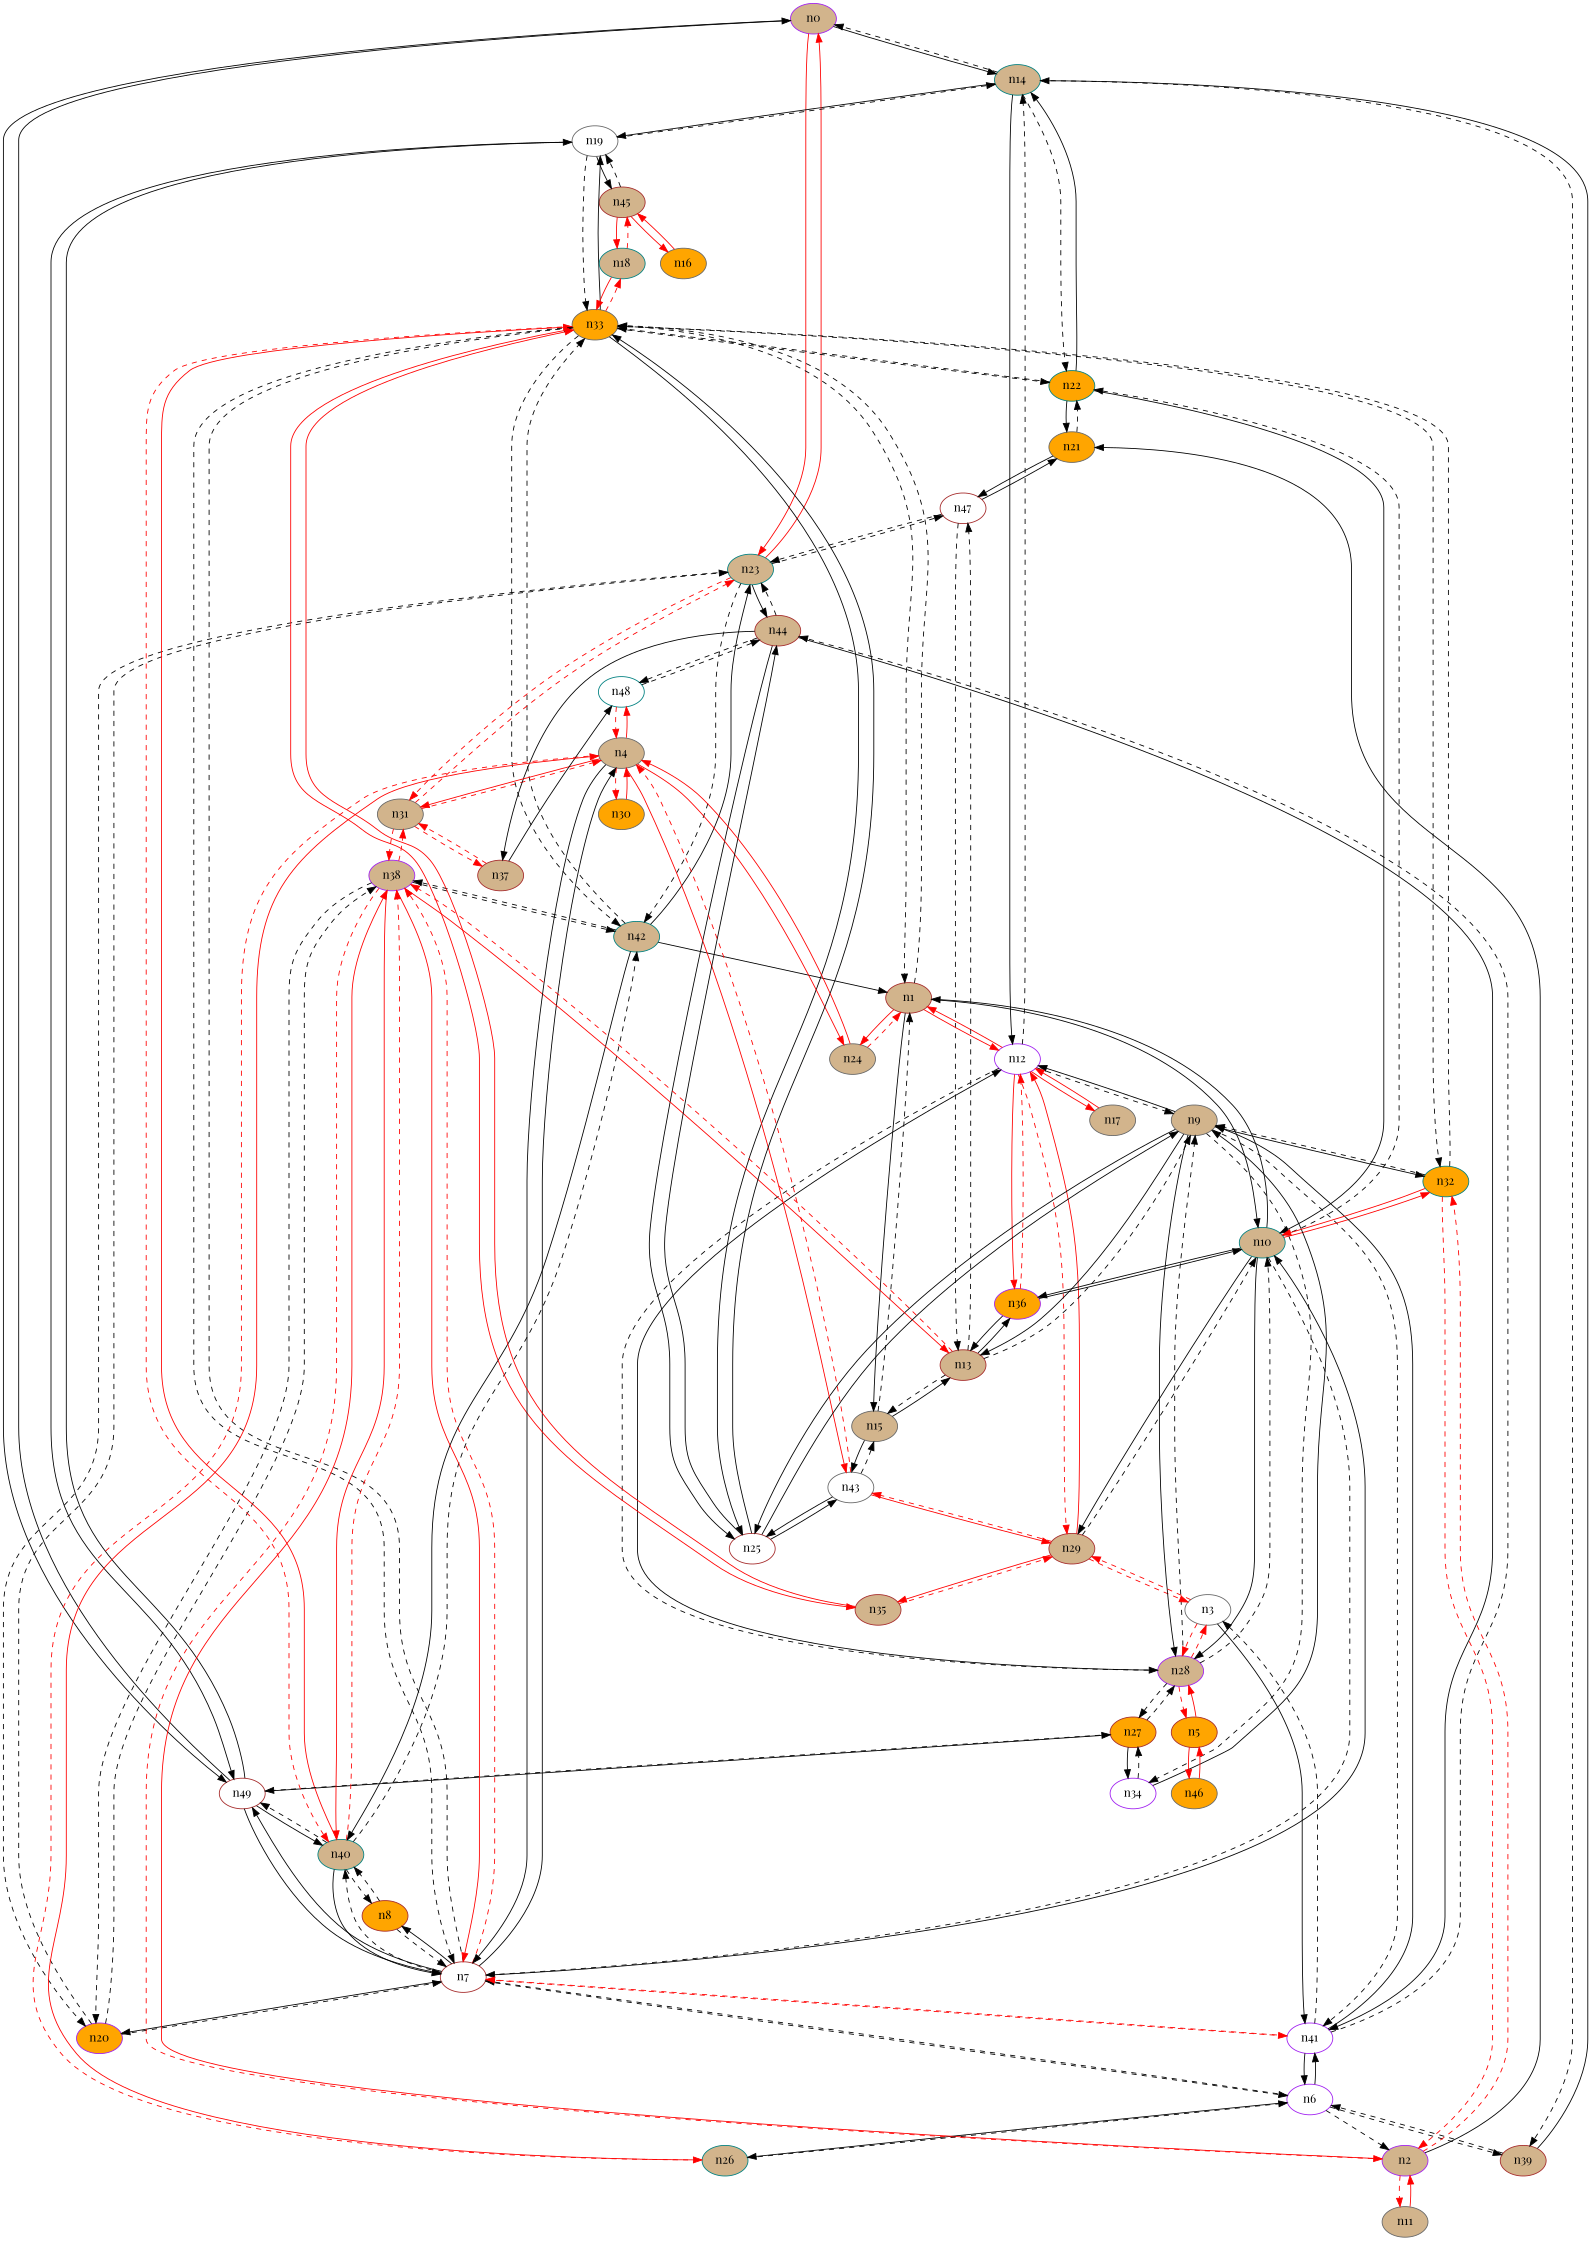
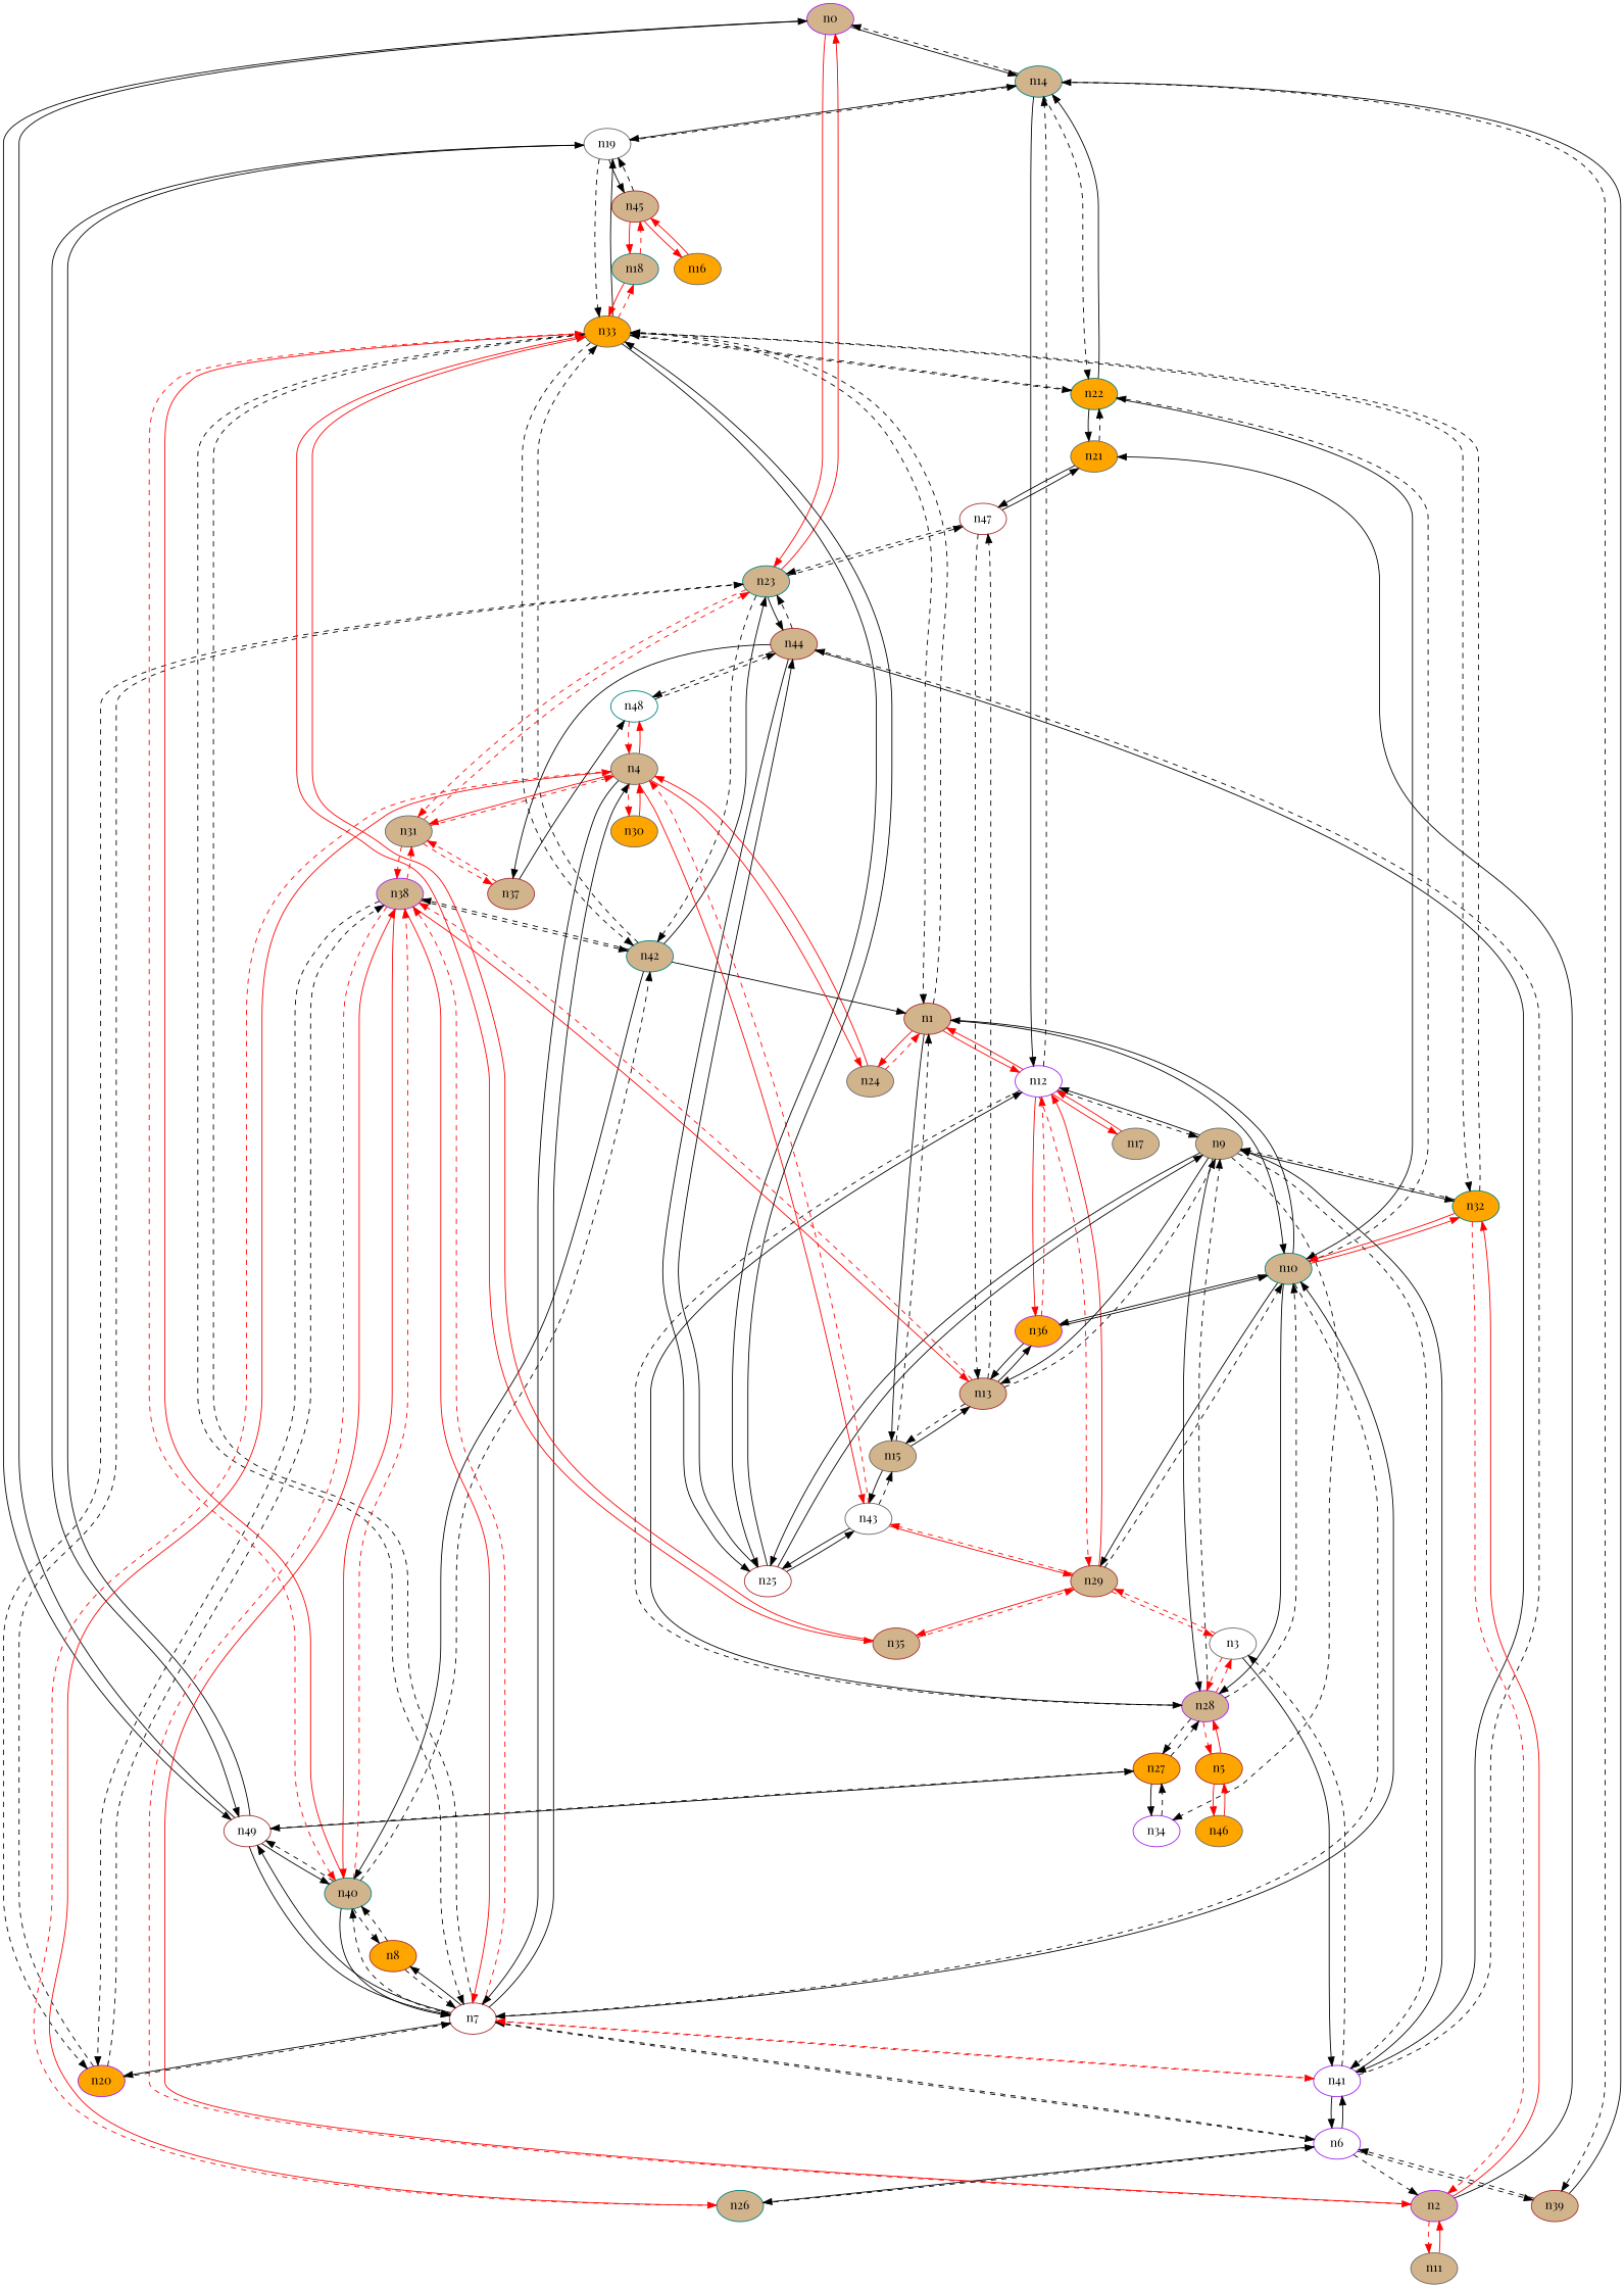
  strict digraph {
    fontname="Playfair Display"
    node [color=brown fillcolor=tan fontname="Playfair Display" style=filled type=switch]
    edge [dst_port=0 fontname="Playfair Display" src_port=0 style=solid]
    n0 [color=purple type=host]
    n14 [color=teal]
    n23 [color=teal type=host]
    n49 [fillcolor=white]
    n12 [color=purple fillcolor=white]
    n39
    n22 [color=teal fillcolor=orange]
    n19 [color=gray40 fillcolor=white]
    n42 [color=teal]
    n31 [color=gray40]
    n20 [color=purple fillcolor=orange]
    n47 [fillcolor=white]
    n44
    n7 [fillcolor=white]
    n40 [color=teal]
    n27 [fillcolor=orange]
    n1
    n28 [color=purple]
    n29
    n36 [color=purple fillcolor=orange type=host]
    n9 [color=gray40]
    n17 [color=gray40 type=host]
    n6 [color=purple fillcolor=white]
    n10 [color=teal type=host]
    n33 [color=gray40 fillcolor=orange]
    n21 [color=gray40 fillcolor=orange]
    n45
    n38 [color=purple type=host]
    n4 [color=gray40]
    n37 [type=host]
    n13 [type=host]
    n25 [fillcolor=white]
    n41 [color=purple fillcolor=white type=host]
    n48 [color=teal fillcolor=white type=host]
    n8 [fillcolor=orange]
    n34 [color=purple fillcolor=white]
    n15 [color=gray40]
    n24 [color=gray40]
    n32 [color=teal fillcolor=orange]
    n43 [color=gray40 fillcolor=white]
    n18 [color=teal]
    n35
    n2 [color=purple]
    n3 [color=gray40 fillcolor=white]
    n5 [fillcolor=orange]
    n26 [color=teal type=host]
    n30 [color=gray40 fillcolor=orange type=host]
    n11 [color=gray40 type=host]
    n46 [color=gray40 fillcolor=orange type=host]
    n16 [color=gray40 fillcolor=orange type=host]
    n0 -> n14
    n0 -> n23 [color="#FF0000"]
    n0 -> n49
    n14 -> n0 [style=dashed]
    n14 -> n12
    n14 -> n39 [style=dashed]
    n14 -> n22 [style=dashed]
    n14 -> n19
    n23 -> n0 [color="#FF0000"]
    n23 -> n42 [style=dashed]
    n23 -> n31 [color="#FF0000" style=dashed]
    n23 -> n20 [style=dashed]
    n23 -> n47 [style=dashed]
    n23 -> n44
    n49 -> n0
    n49 -> n19
    n49 -> n7
    n49 -> n40
    n49 -> n27
    n12 -> n14 [style=dashed]
    n12 -> n1 [color="#FF0000"]
    n12 -> n28 [style=dashed]
    n12 -> n29 [color="#FF0000" style=dashed]
    n12 -> n36 [color="#FF0000"]
    n12 -> n9 [style=dashed]
    n12 -> n17 [color="#FF0000"]
    n39 -> n14
    n39 -> n6 [style=dashed]
    n22 -> n14
    n22 -> n10
    n22 -> n33 [style=dashed]
    n22 -> n21
    n19 -> n14 [style=dashed]
    n19 -> n49
    n19 -> n33 [style=dashed]
    n19 -> n45
    n42 -> n23
    n42 -> n40
    n42 -> n1
    n42 -> n33 [style=dashed]
    n42 -> n38 [style=dashed]
    n31 -> n23 [color="#FF0000" style=dashed]
    n31 -> n38 [color="#FF0000" style=dashed]
    n31 -> n4 [color="#FF0000" style=dashed]
    n31 -> n37 [color="#FF0000" style=dashed]
    n20 -> n23 [style=dashed]
    n20 -> n7 [style=dashed]
    n20 -> n38 [style=dashed]
    n47 -> n23 [style=dashed]
    n47 -> n21
    n47 -> n13 [style=dashed]
    n44 -> n23 [style=dashed]
    n44 -> n37
    n44 -> n25
    n44 -> n41
    n44 -> n48 [style=dashed]
    n7 -> n49
    n7 -> n20
    n7 -> n40 [style=dashed]
    n7 -> n6 [style=dashed]
    n7 -> n10
    n7 -> n33 [style=dashed]
    n7 -> n38 [color="#FF0000" style=dashed]
    n7 -> n4
    n7 -> n41 [color="#FF0000" style=dashed]
    n7 -> n8
    n40 -> n49 [style=dashed]
    n40 -> n42 [style=dashed]
    n40 -> n7
    n40 -> n33 [color="#FF0000"]
    n40 -> n38 [color="#FF0000" style=dashed]
    n40 -> n8 [style=dashed]
    n27 -> n49 [style=dashed]
    n27 -> n28 [style=dashed]
    n27 -> n34
    n1 -> n12 [color="#FF0000"]
    n1 -> n10
    n1 -> n33 [style=dashed]
    n1 -> n15
    n1 -> n24 [color="#FF0000"]
    n28 -> n12
    n28 -> n27 [style=dashed]
    n28 -> n9 [style=dashed]
    n28 -> n10 [style=dashed]
    n28 -> n3 [color="#FF0000" style=dashed]
    n28 -> n5 [color="#FF0000" style=dashed]
    n29 -> n12 [color="#FF0000"]
    n29 -> n10 [style=dashed]
    n29 -> n43 [color="#FF0000" style=dashed]
    n29 -> n35 [color="#FF0000"]
    n29 -> n3 [color="#FF0000" style=dashed]
    n36 -> n12 [color="#FF0000" style=dashed]
    n36 -> n10
    n36 -> n13
    n9 -> n12
    n9 -> n28
    n9 -> n13
    n9 -> n25
    n9 -> n41 [style=dashed]
    n9 -> n34 [style=dashed]
    n9 -> n32
    n17 -> n12 [color="#FF0000"]
    n6 -> n39 [style=dashed]
    n6 -> n7 [style=dashed]
    n6 -> n41
    n6 -> n2 [style=dashed]
    n6 -> n26
    n10 -> n22 [style=dashed]
    n10 -> n7 [style=dashed]
    n10 -> n1
    n10 -> n28
    n10 -> n29
    n10 -> n36
    n10 -> n32 [color="#FF0000"]
    n33 -> n22 [style=dashed]
    n33 -> n19
    n33 -> n42 [style=dashed]
    n33 -> n7 [style=dashed]
    n33 -> n40 [color="#FF0000" style=dashed]
    n33 -> n1 [style=dashed]
    n33 -> n25
    n33 -> n32 [style=dashed]
    n33 -> n18 [color="#FF0000" style=dashed]
    n33 -> n35 [color="#FF0000"]
    n21 -> n22 [style=dashed]
    n21 -> n47
    n45 -> n19 [style=dashed]
    n45 -> n18 [color="#FF0000"]
    n45 -> n16 [color="#FF0000"]
    n38 -> n42 [style=dashed]
    n38 -> n31 [color="#FF0000" style=dashed]
    n38 -> n20 [style=dashed]
    n38 -> n7 [color="#FF0000"]
    n38 -> n40 [color="#FF0000"]
    n38 -> n13 [color="#FF0000"]
    n38 -> n2 [color="#FF0000" style=dashed]
    n4 -> n31 [color="#FF0000"]
    n4 -> n7
    n4 -> n48 [color="#FF0000"]
    n4 -> n24 [color="#FF0000"]
    n4 -> n43 [color="#FF0000"]
    n4 -> n26 [color="#FF0000" style=dashed]
    n4 -> n30 [color="#FF0000" style=dashed]
    n37 -> n31 [color="#FF0000" style=dashed]
    n37 -> n48
    n13 -> n47 [style=dashed]
    n13 -> n36
    n13 -> n9 [style=dashed]
    n13 -> n38 [color="#FF0000" style=dashed]
    n13 -> n15 [style=dashed]
    n25 -> n44
    n25 -> n9
    n25 -> n33
    n25 -> n43
    n41 -> n44 [style=dashed]
    n41 -> n7 [color="#FF0000" style=dashed]
    n41 -> n9
    n41 -> n6
    n41 -> n3 [style=dashed]
    n48 -> n44 [style=dashed]
    n48 -> n4 [color="#FF0000" style=dashed]
    n8 -> n7 [style=dashed]
    n8 -> n40 [style=dashed]
    n34 -> n27 [style=dashed]
-   n34 -> n9
    n15 -> n1 [style=dashed]
    n15 -> n13
    n15 -> n43
    n24 -> n1 [color="#FF0000" style=dashed]
    n24 -> n4 [color="#FF0000"]
    n32 -> n9 [style=dashed]
    n32 -> n10 [color="#FF0000"]
    n32 -> n33 [style=dashed]
    n32 -> n2 [color="#FF0000" style=dashed]
    n43 -> n29 [color="#FF0000"]
    n43 -> n4 [color="#FF0000" style=dashed]
    n43 -> n25
    n43 -> n15 [style=dashed]
    n18 -> n33 [color="#FF0000"]
    n18 -> n45 [color="#FF0000" style=dashed]
    n35 -> n29 [color="#FF0000" style=dashed]
    n35 -> n33 [color="#FF0000"]
    n2 -> n21
    n2 -> n38 [color="#FF0000"]
-   n2 -> n32 [color="#FF0000" style=dashed]
+   n2 -> n32 [color="#FF0000"]
    n2 -> n11 [color="#FF0000" style=dashed]
    n3 -> n28 [color="#FF0000" style=dashed]
    n3 -> n29 [color="#FF0000" style=dashed]
    n3 -> n41
    n5 -> n28 [color="#FF0000"]
    n5 -> n46 [color="#FF0000"]
    n26 -> n6 [style=dashed]
    n26 -> n4 [color="#FF0000"]
    n30 -> n4 [color="#FF0000"]
    n11 -> n2 [color="#FF0000"]
    n46 -> n5 [color="#FF0000"]
    n16 -> n45 [color="#FF0000"]
  }
